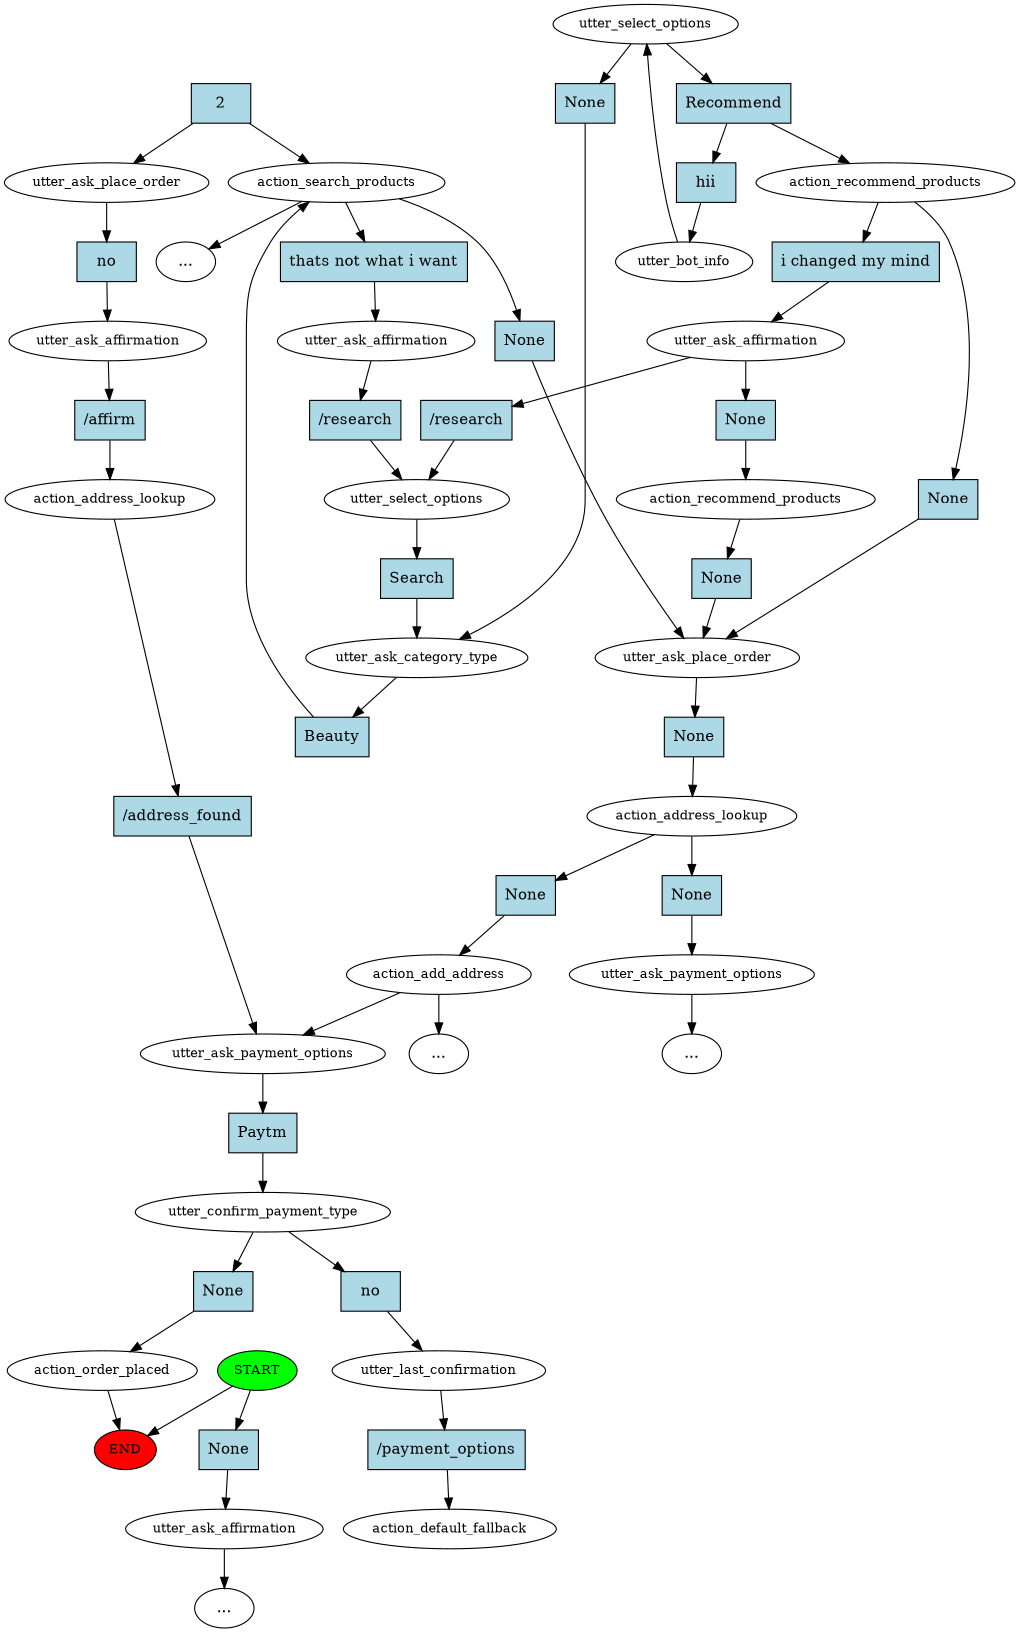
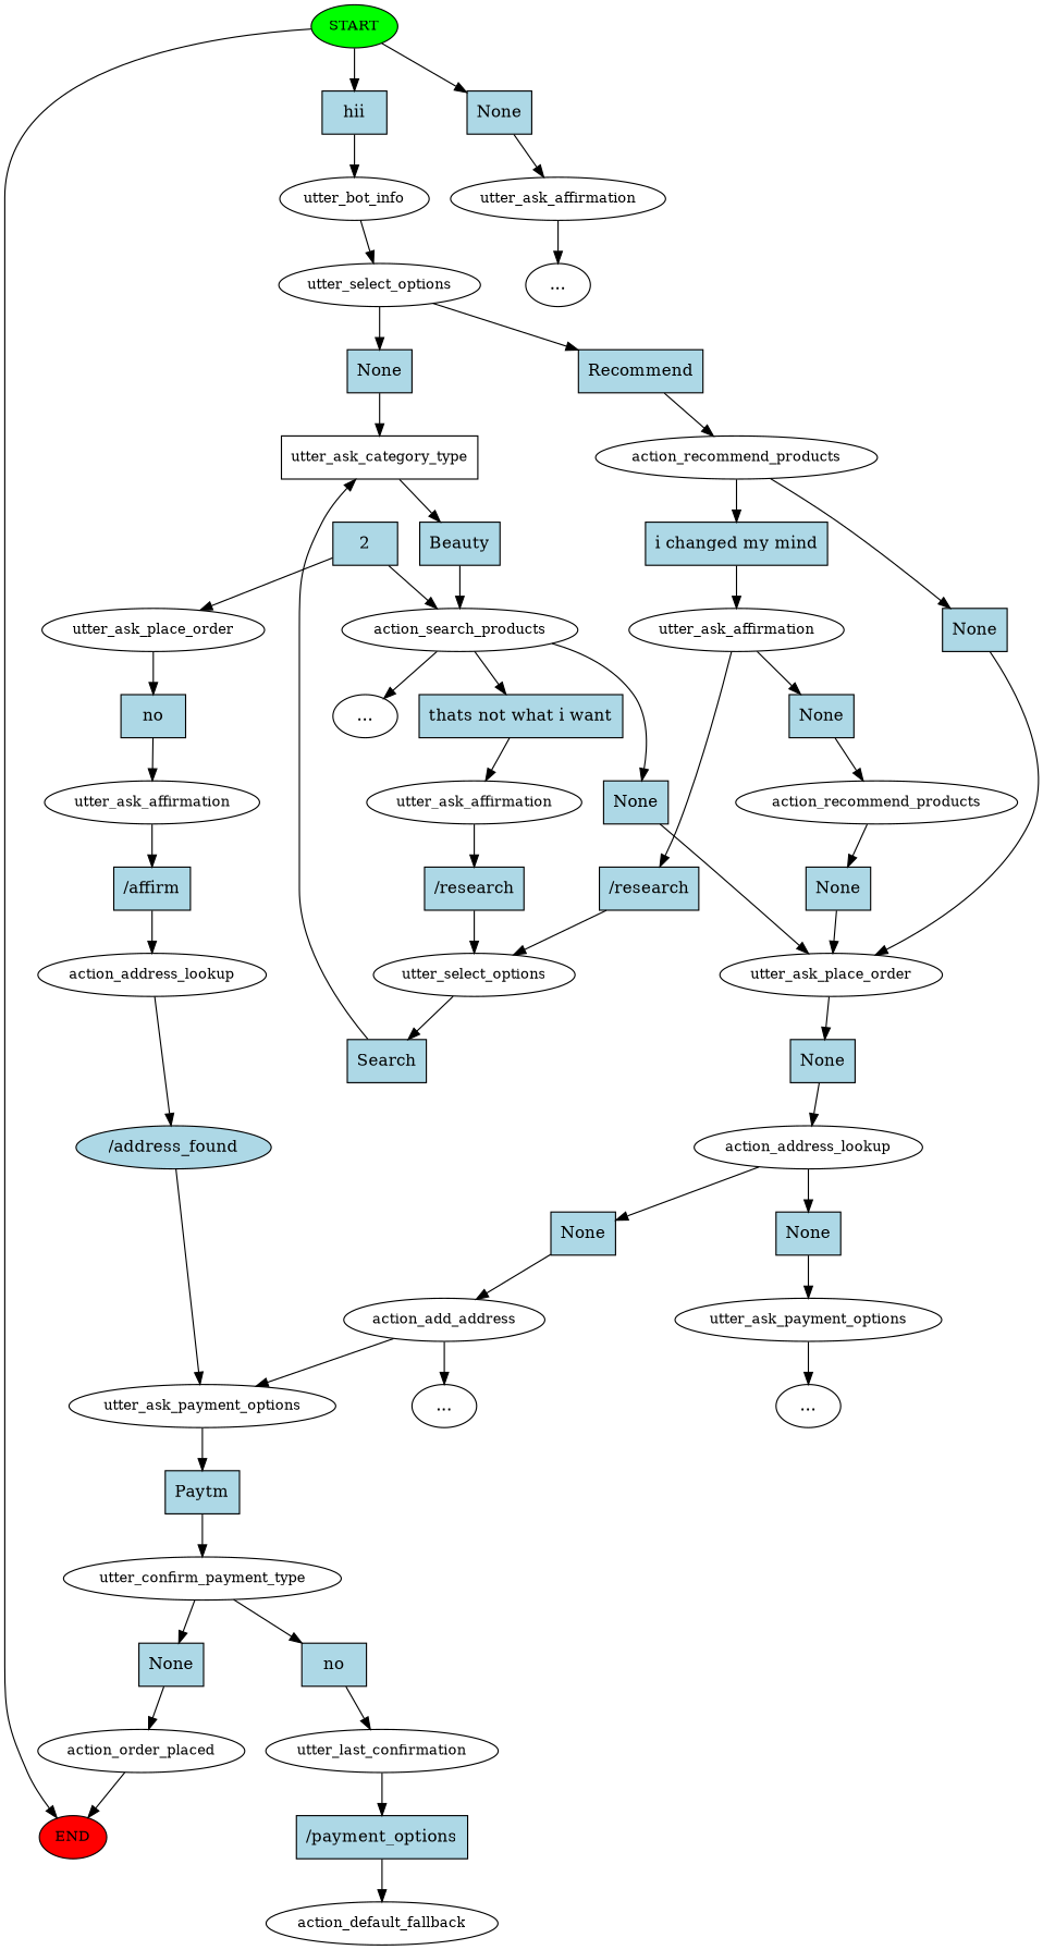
  digraph {
    node [style=filled]
    n1 [fillcolor=green fontsize=12 label=START]
    n2 [fillcolor=red fontsize=12 label=END]
    n3 [fillcolor=lightblue label=None shape=rect]
    n4 [fillcolor=lightblue label=hii shape=rect]
    n5 [fontsize=12 label=utter_ask_affirmation style=""]
    n6 [fontsize=12 label=utter_bot_info style=""]
    n7 [label="..." style=""]
    n8 [fontsize=12 label=utter_select_options style=""]
    n9 [fillcolor=lightblue label=None shape=rect]
    n10 [fillcolor=lightblue label=Recommend shape=rect]
-   n11 [fontsize=12 label=utter_ask_category_type style=""]
+   n11 [fontsize=12 label=utter_ask_category_type shape=box style=""]
    n12 [fontsize=12 label=action_recommend_products style=""]
    n13 [fillcolor=lightblue label=Beauty shape=rect]
    n14 [fontsize=12 label=action_search_products style=""]
    n15 [label="..." style=""]
    n16 [fillcolor=lightblue label="thats not what i want" shape=rect]
    n17 [fillcolor=lightblue label=None shape=rect]
    n18 [fontsize=12 label=utter_ask_affirmation style=""]
    n19 [fillcolor=lightblue label=2 shape=rect]
    n20 [fontsize=12 label=utter_ask_place_order style=""]
    n21 [fontsize=12 label=utter_ask_place_order style=""]
    n22 [fillcolor=lightblue label=None shape=rect]
    n23 [fillcolor=lightblue label="i changed my mind" shape=rect]
    n24 [fontsize=12 label=utter_ask_affirmation style=""]
    n25 [fillcolor=lightblue label=None shape=rect]
    n26 [fontsize=12 label=action_address_lookup style=""]
    n27 [fillcolor=lightblue label=None shape=rect]
    n28 [fillcolor=lightblue label=None shape=rect]
    n29 [fontsize=12 label=utter_ask_payment_options style=""]
    n30 [fontsize=12 label=action_add_address style=""]
    n31 [label="..." style=""]
    n32 [fontsize=12 label=utter_ask_payment_options style=""]
    n33 [label="..." style=""]
    n34 [fillcolor=lightblue label=Paytm shape=rect]
    n35 [fillcolor=lightblue label="/research" shape=rect]
    n36 [fillcolor=lightblue label=None shape=rect]
    n37 [fontsize=12 label=utter_select_options style=""]
    n38 [fontsize=12 label=action_recommend_products style=""]
    n39 [fillcolor=lightblue label=Search shape=rect]
    n40 [fontsize=12 label=utter_confirm_payment_type style=""]
    n41 [fillcolor=lightblue label=None shape=rect]
    n42 [fillcolor=lightblue label=no shape=rect]
    n43 [fontsize=12 label=action_order_placed style=""]
    n44 [fontsize=12 label=utter_last_confirmation style=""]
    n45 [fillcolor=lightblue label=None shape=rect]
    n46 [fillcolor=lightblue label="/research" shape=rect]
    n47 [fillcolor=lightblue label=no shape=rect]
    n48 [fontsize=12 label=utter_ask_affirmation style=""]
    n49 [fillcolor=lightblue label="/affirm" shape=rect]
    n50 [fontsize=12 label=action_address_lookup style=""]
-   n51 [fillcolor=lightblue label="/address_found" shape=rect]
+   n51 [fillcolor=lightblue label="/address_found" shape=ellipse]
    n52 [fillcolor=lightblue label="/payment_options" shape=rect]
    n53 [fontsize=12 label=action_default_fallback style=""]
    n1 -> n2
    n1 -> n3
-   n10 -> n4
+   n1 -> n4
    n3 -> n5
    n4 -> n6
    n5 -> n7
    n6 -> n8
    n8 -> n9
    n8 -> n10
    n9 -> n11
    n10 -> n12
    n11 -> n13
    n12 -> n22
    n12 -> n23
    n13 -> n14
    n14 -> n15
    n14 -> n16
    n14 -> n17
    n16 -> n18
    n17 -> n21
    n18 -> n46
    n19 -> n14
    n19 -> n20
    n20 -> n47
    n21 -> n25
    n22 -> n21
    n23 -> n24
    n24 -> n35
    n24 -> n36
    n25 -> n26
    n26 -> n27
    n26 -> n28
    n27 -> n29
    n28 -> n30
    n29 -> n31
    n30 -> n32
    n30 -> n33
    n32 -> n34
    n34 -> n40
    n35 -> n37
    n36 -> n38
    n37 -> n39
    n38 -> n45
    n39 -> n11
    n40 -> n41
    n40 -> n42
    n41 -> n43
    n42 -> n44
    n43 -> n2
    n44 -> n52
    n45 -> n21
    n46 -> n37
    n47 -> n48
    n48 -> n49
    n49 -> n50
    n50 -> n51
    n51 -> n32
    n52 -> n53
  }
